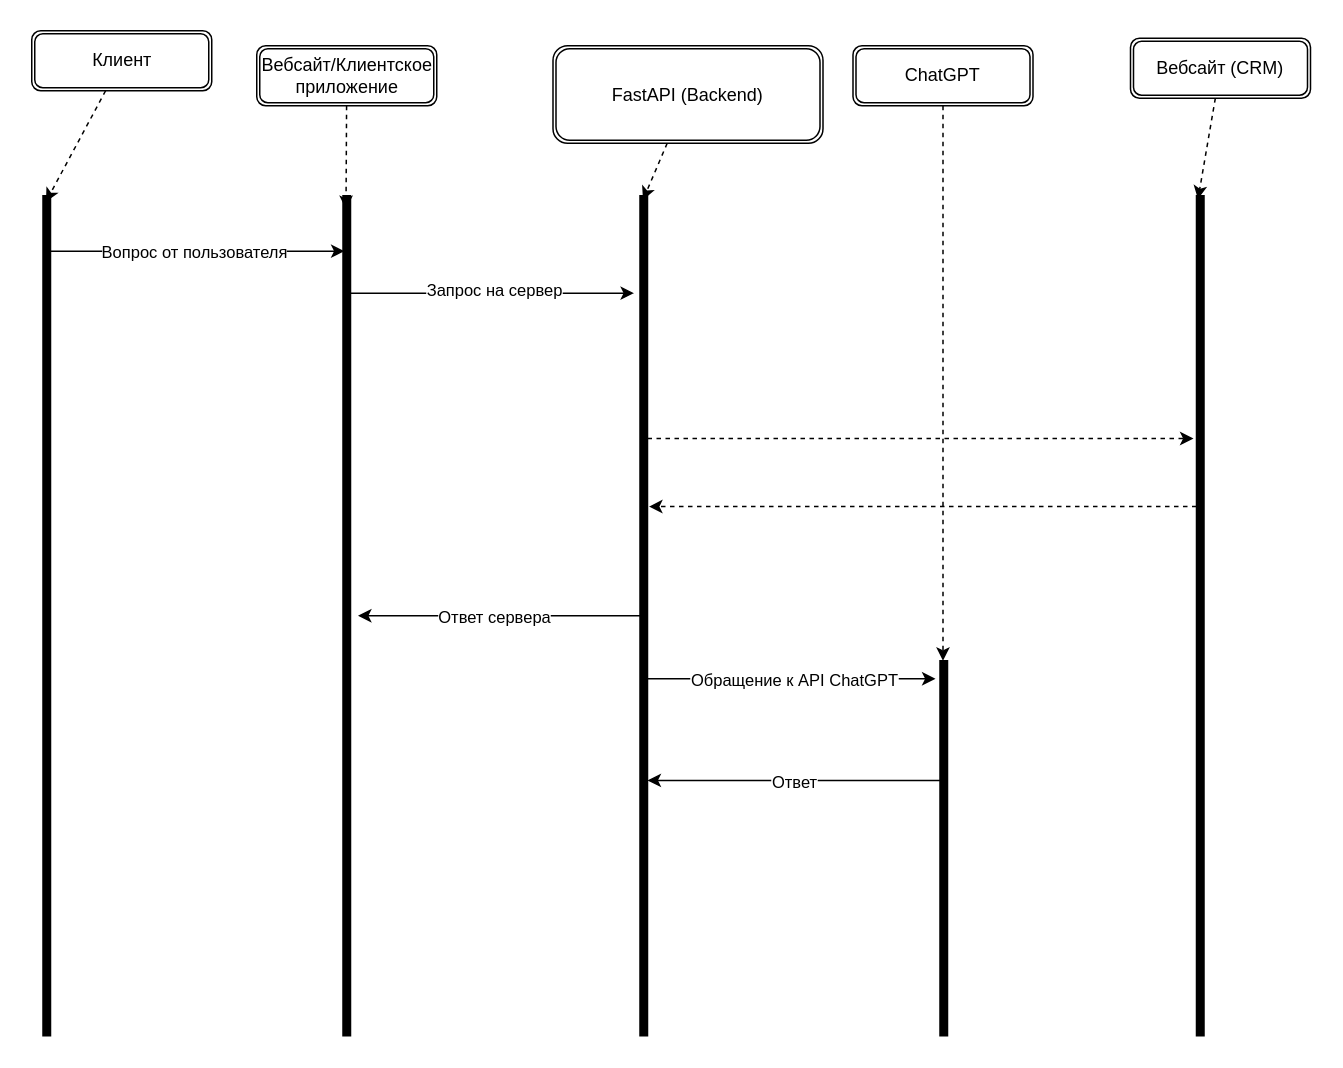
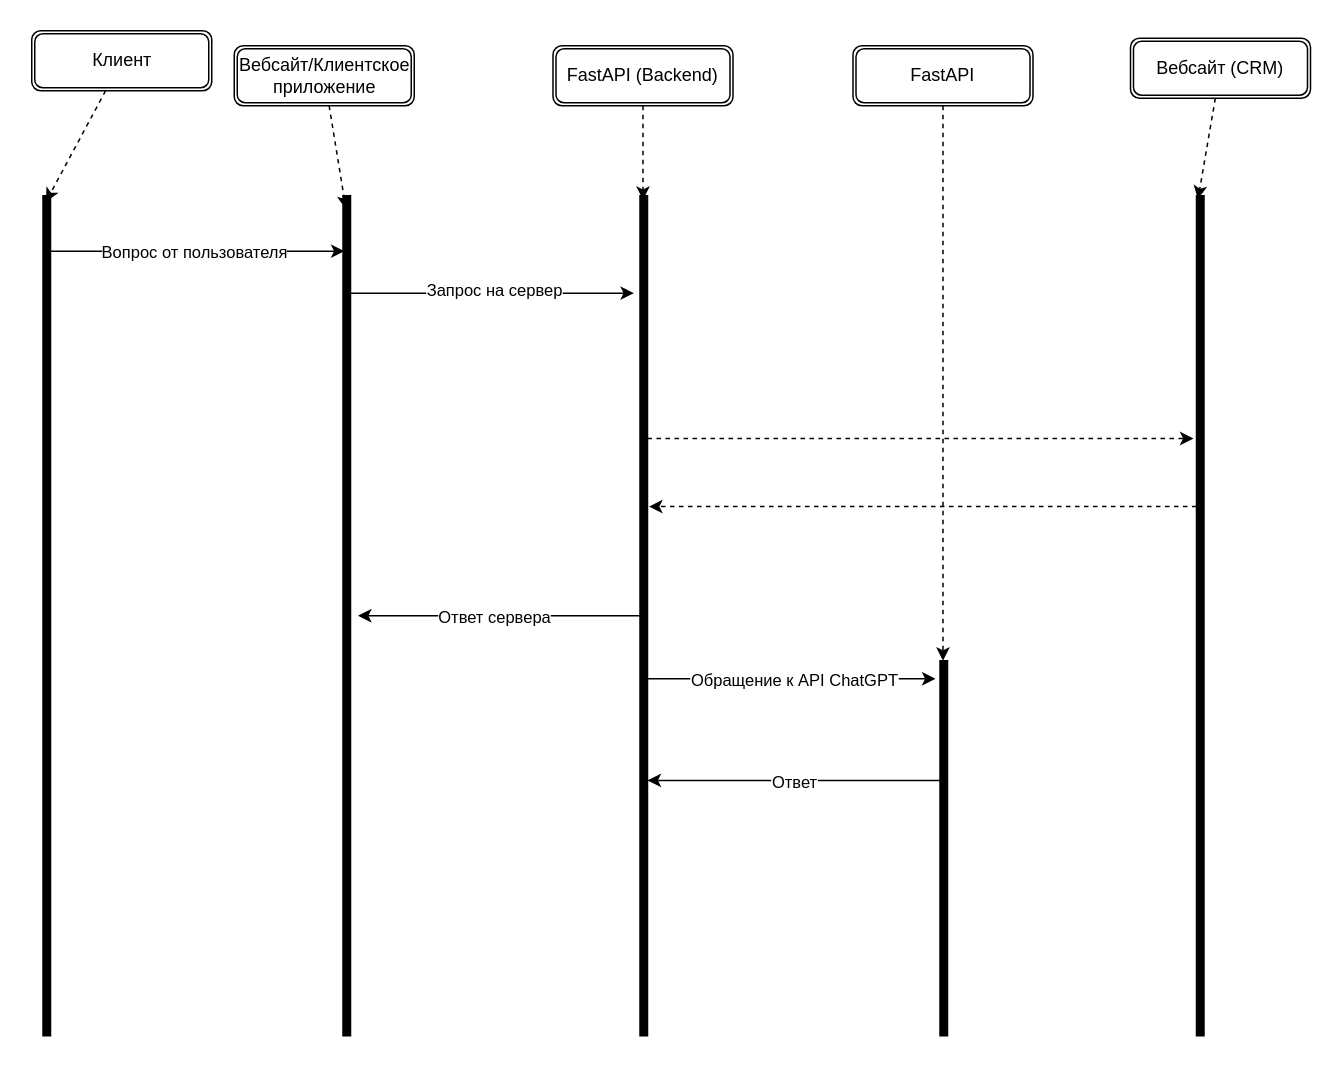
  <mxCell id="0" />
  <mxCell id="1" parent="0" />
  <mxCell id="2" style="edgeStyle=none;html=1;entryX=0.2;entryY=0.066;entryDx=0;entryDy=0;entryPerimeter=0;" edge="1" parent="1" source="4" target="7"><mxGeometry relative="1" as="geometry" /></mxCell>
  <mxCell id="3" value="Вопрос от пользователя" style="edgeLabel;html=1;align=center;verticalAlign=middle;resizable=0;points=[];" vertex="1" connectable="0" parent="2"><mxGeometry x="-0.133" y="-1" relative="1" as="geometry"><mxPoint x="10" as="offset" /></mxGeometry></mxCell>
  <mxCell id="4" value="" style="html=1;points=[];perimeter=orthogonalPerimeter;fillColor=strokeColor;" vertex="1" parent="1"><mxGeometry x="28" y="130" width="5" height="560" as="geometry" /></mxCell>
  <mxCell id="5" style="edgeStyle=none;html=1;entryX=-0.8;entryY=0.116;entryDx=0;entryDy=0;entryPerimeter=0;" edge="1" parent="1" source="7" target="17"><mxGeometry relative="1" as="geometry" /></mxCell>
  <mxCell id="6" value="Запрос на сервер" style="edgeLabel;html=1;align=center;verticalAlign=middle;resizable=0;points=[];" vertex="1" connectable="0" parent="5"><mxGeometry x="-0.175" y="2" relative="1" as="geometry"><mxPoint x="17" as="offset" /></mxGeometry></mxCell>
  <mxCell id="7" value="" style="html=1;points=[];perimeter=orthogonalPerimeter;fillColor=strokeColor;" vertex="1" parent="1"><mxGeometry x="228" y="130" width="5" height="560" as="geometry" /></mxCell>
  <mxCell id="8" style="edgeStyle=none;html=1;entryX=0.4;entryY=0.007;entryDx=0;entryDy=0;entryPerimeter=0;dashed=1;" edge="1" parent="1" source="9" target="4"><mxGeometry relative="1" as="geometry" /></mxCell>
  <mxCell id="9" value="Клиент" style="shape=ext;double=1;rounded=1;whiteSpace=wrap;html=1;" vertex="1" parent="1"><mxGeometry x="20.5" y="20" width="120" height="40" as="geometry" /></mxCell>
  <mxCell id="10" style="edgeStyle=none;html=1;entryX=0.4;entryY=0.016;entryDx=0;entryDy=0;entryPerimeter=0;dashed=1;" edge="1" parent="1" source="11" target="7"><mxGeometry relative="1" as="geometry" /></mxCell>
- <mxCell id="11" value="Вебсайт/Клиентское приложение" style="shape=ext;double=1;rounded=1;whiteSpace=wrap;html=1;" vertex="1" parent="1"><mxGeometry x="170.5" y="30" width="120" height="40" as="geometry" /></mxCell>
+ <mxCell id="11" value="Вебсайт/Клиентское приложение" style="shape=ext;double=1;rounded=1;whiteSpace=wrap;html=1;" vertex="1" parent="1"><mxGeometry x="155.5" y="30" width="120" height="40" as="geometry" /></mxCell>
  <mxCell id="12" style="edgeStyle=none;html=1;entryX=-0.6;entryY=0.048;entryDx=0;entryDy=0;entryPerimeter=0;" edge="1" parent="1" source="17" target="22"><mxGeometry relative="1" as="geometry" /></mxCell>
  <mxCell id="13" value="Обращение к API ChatGPT" style="edgeLabel;html=1;align=center;verticalAlign=middle;resizable=0;points=[];" vertex="1" connectable="0" parent="12"><mxGeometry x="-0.125" relative="1" as="geometry"><mxPoint x="13" as="offset" /></mxGeometry></mxCell>
  <mxCell id="14" style="edgeStyle=none;html=1;entryX=2;entryY=0.5;entryDx=0;entryDy=0;entryPerimeter=0;" edge="1" parent="1" source="17" target="7"><mxGeometry relative="1" as="geometry" /></mxCell>
  <mxCell id="15" value="Ответ сервера" style="edgeLabel;html=1;align=center;verticalAlign=middle;resizable=0;points=[];" vertex="1" connectable="0" parent="14"><mxGeometry x="0.404" y="1" relative="1" as="geometry"><mxPoint x="34" y="-1" as="offset" /></mxGeometry></mxCell>
  <mxCell id="16" style="edgeStyle=none;html=1;entryX=-0.4;entryY=0.289;entryDx=0;entryDy=0;entryPerimeter=0;dashed=1;" edge="1" parent="1" source="17" target="26"><mxGeometry relative="1" as="geometry" /></mxCell>
  <mxCell id="17" value="" style="html=1;points=[];perimeter=orthogonalPerimeter;fillColor=strokeColor;" vertex="1" parent="1"><mxGeometry x="426" y="130" width="5" height="560" as="geometry" /></mxCell>
  <mxCell id="18" style="edgeStyle=none;html=1;entryX=0.4;entryY=0.005;entryDx=0;entryDy=0;entryPerimeter=0;dashed=1;" edge="1" parent="1" source="19" target="17"><mxGeometry relative="1" as="geometry" /></mxCell>
- <mxCell id="19" value="FastAPI (Backend)" style="shape=ext;double=1;rounded=1;whiteSpace=wrap;html=1;" vertex="1" parent="1"><mxGeometry x="368" y="30" width="180" height="65" as="geometry" /></mxCell>
+ <mxCell id="19" value="FastAPI (Backend)" style="shape=ext;double=1;rounded=1;whiteSpace=wrap;html=1;" vertex="1" parent="1"><mxGeometry x="368" y="30" width="120" height="40" as="geometry" /></mxCell>
  <mxCell id="20" style="edgeStyle=none;html=1;entryX=1;entryY=0.696;entryDx=0;entryDy=0;entryPerimeter=0;" edge="1" parent="1" source="22" target="17"><mxGeometry relative="1" as="geometry" /></mxCell>
  <mxCell id="21" value="Ответ" style="edgeLabel;html=1;align=center;verticalAlign=middle;resizable=0;points=[];" vertex="1" connectable="0" parent="20"><mxGeometry x="0.313" y="1" relative="1" as="geometry"><mxPoint x="30" as="offset" /></mxGeometry></mxCell>
  <mxCell id="22" value="" style="html=1;points=[];perimeter=orthogonalPerimeter;fillColor=strokeColor;" vertex="1" parent="1"><mxGeometry x="626" y="440" width="5" height="250" as="geometry" /></mxCell>
  <mxCell id="23" style="edgeStyle=none;html=1;dashed=1;" edge="1" parent="1" source="24" target="22"><mxGeometry relative="1" as="geometry" /></mxCell>
- <mxCell id="24" value="ChatGPT" style="shape=ext;double=1;rounded=1;whiteSpace=wrap;html=1;" vertex="1" parent="1"><mxGeometry x="568" y="30" width="120" height="40" as="geometry" /></mxCell>
+ <mxCell id="24" value="FastAPI" style="shape=ext;double=1;rounded=1;whiteSpace=wrap;html=1;" vertex="1" parent="1"><mxGeometry x="568" y="30" width="120" height="40" as="geometry" /></mxCell>
  <mxCell id="25" style="edgeStyle=none;html=1;entryX=1.2;entryY=0.37;entryDx=0;entryDy=0;entryPerimeter=0;dashed=1;" edge="1" parent="1" source="26" target="17"><mxGeometry relative="1" as="geometry" /></mxCell>
  <mxCell id="26" value="" style="html=1;points=[];perimeter=orthogonalPerimeter;fillColor=strokeColor;" vertex="1" parent="1"><mxGeometry x="797" y="130" width="5" height="560" as="geometry" /></mxCell>
  <mxCell id="27" style="edgeStyle=none;html=1;entryX=0.2;entryY=0.004;entryDx=0;entryDy=0;entryPerimeter=0;dashed=1;" edge="1" parent="1" source="28" target="26"><mxGeometry relative="1" as="geometry" /></mxCell>
  <mxCell id="28" value="Вебсайт (CRM)" style="shape=ext;double=1;rounded=1;whiteSpace=wrap;html=1;" vertex="1" parent="1"><mxGeometry x="753" y="25" width="120" height="40" as="geometry" /></mxCell>
